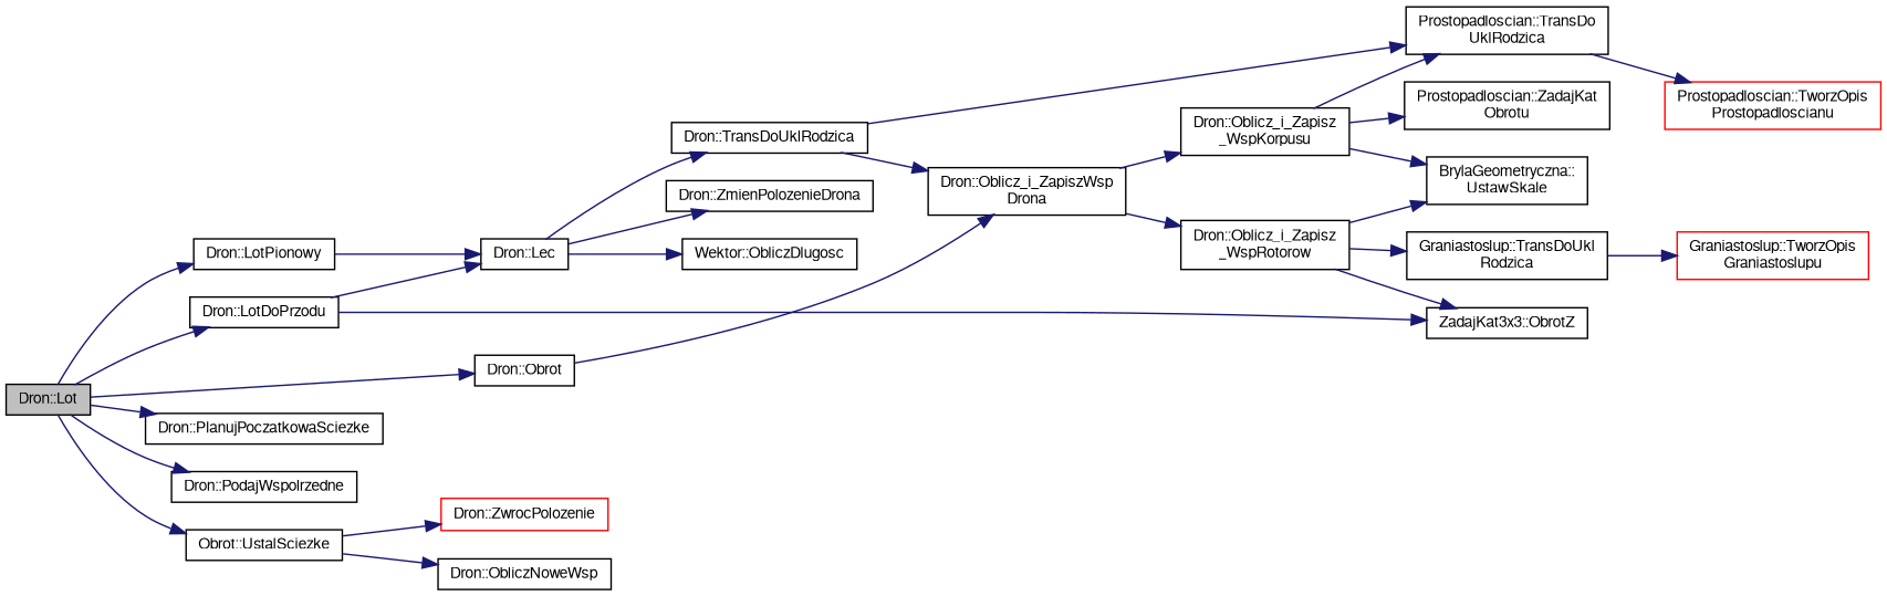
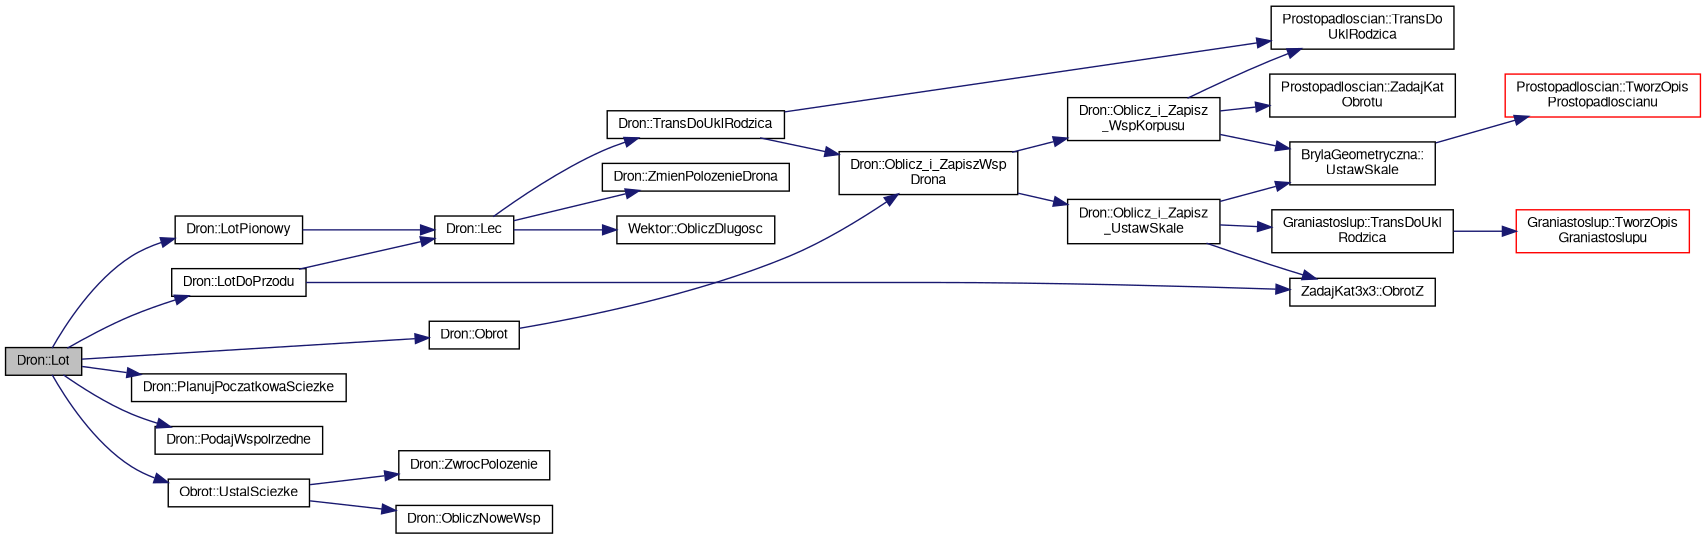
  digraph {
    rankdir=LR
    node [color=black fillcolor=white fontname=FreeSans fontsize=10 shape=record style=filled]
    edge [color=midnightblue fontname=FreeSans fontsize=10 labelfontname=FreeSans labelfontsize=10 style=solid]
    n1 [fillcolor=grey75 fontcolor=black height=0.2 label="Dron::Lot" width=0.4]
    n2 [height=0.2 label="Dron::LotDoPrzodu" width=0.4]
    n3 [height=0.2 label="Dron::LotPionowy" width=0.4]
    n4 [height=0.2 label="Dron::Obrot" width=0.4]
    n5 [height=0.2 label="Dron::PlanujPoczatkowaSciezke" width=0.4]
    n6 [height=0.2 label="Dron::PodajWspolrzedne" width=0.4]
    n7 [height=0.2 label="Obrot::UstalSciezke" width=0.4]
    n8 [height=0.2 label="Dron::Lec" width=0.4]
    n9 [height=0.2 label="ZadajKat3x3::ObrotZ" width=0.4]
    n10 [height=0.2 label="Dron::Oblicz_i_ZapiszWsp\lDrona" width=0.4]
    n11 [height=0.2 label="Dron::ObliczNoweWsp" width=0.4]
-   n12 [color=red height=0.2 label="Dron::ZwrocPolozenie" width=0.4]
+   n12 [height=0.2 label="Dron::ZwrocPolozenie" width=0.4]
    n13 [height=0.2 label="Wektor::ObliczDlugosc" width=0.4]
    n14 [height=0.2 label="Dron::TransDoUklRodzica" width=0.4]
    n15 [height=0.2 label="Dron::ZmienPolozenieDrona" width=0.4]
    n16 [height=0.2 label="Prostopadloscian::TransDo\lUklRodzica" width=0.4]
    n17 [height=0.2 label="Dron::Oblicz_i_Zapisz\l_WspKorpusu" width=0.4]
-   n18 [height=0.2 label="Dron::Oblicz_i_Zapisz\l_WspRotorow" width=0.4]
+   n18 [height=0.2 label="Dron::Oblicz_i_Zapisz\l_UstawSkale" width=0.4]
    n19 [color=red height=0.2 label="Prostopadloscian::TworzOpis\lProstopadloscianu" width=0.4]
    n20 [height=0.2 label="BrylaGeometryczna::\lUstawSkale" width=0.4]
    n21 [height=0.2 label="Prostopadloscian::ZadajKat\lObrotu" width=0.4]
    n22 [height=0.2 label="Graniastoslup::TransDoUkl\lRodzica" width=0.4]
    n23 [color=red height=0.2 label="Graniastoslup::TworzOpis\lGraniastoslupu" width=0.4]
    n1 -> n2
    n1 -> n3
    n1 -> n4
    n1 -> n5
    n1 -> n6
    n1 -> n7
    n2 -> n8
    n2 -> n9
    n3 -> n8
    n4 -> n10
    n7 -> n11
    n7 -> n12
    n8 -> n13
    n8 -> n14
    n8 -> n15
    n10 -> n17
    n10 -> n18
    n14 -> n10
    n14 -> n16
-   n16 -> n19
+   n20 -> n19
    n17 -> n16
    n17 -> n20
    n17 -> n21
    n18 -> n9
    n18 -> n20
    n18 -> n22
    n22 -> n23
  }
